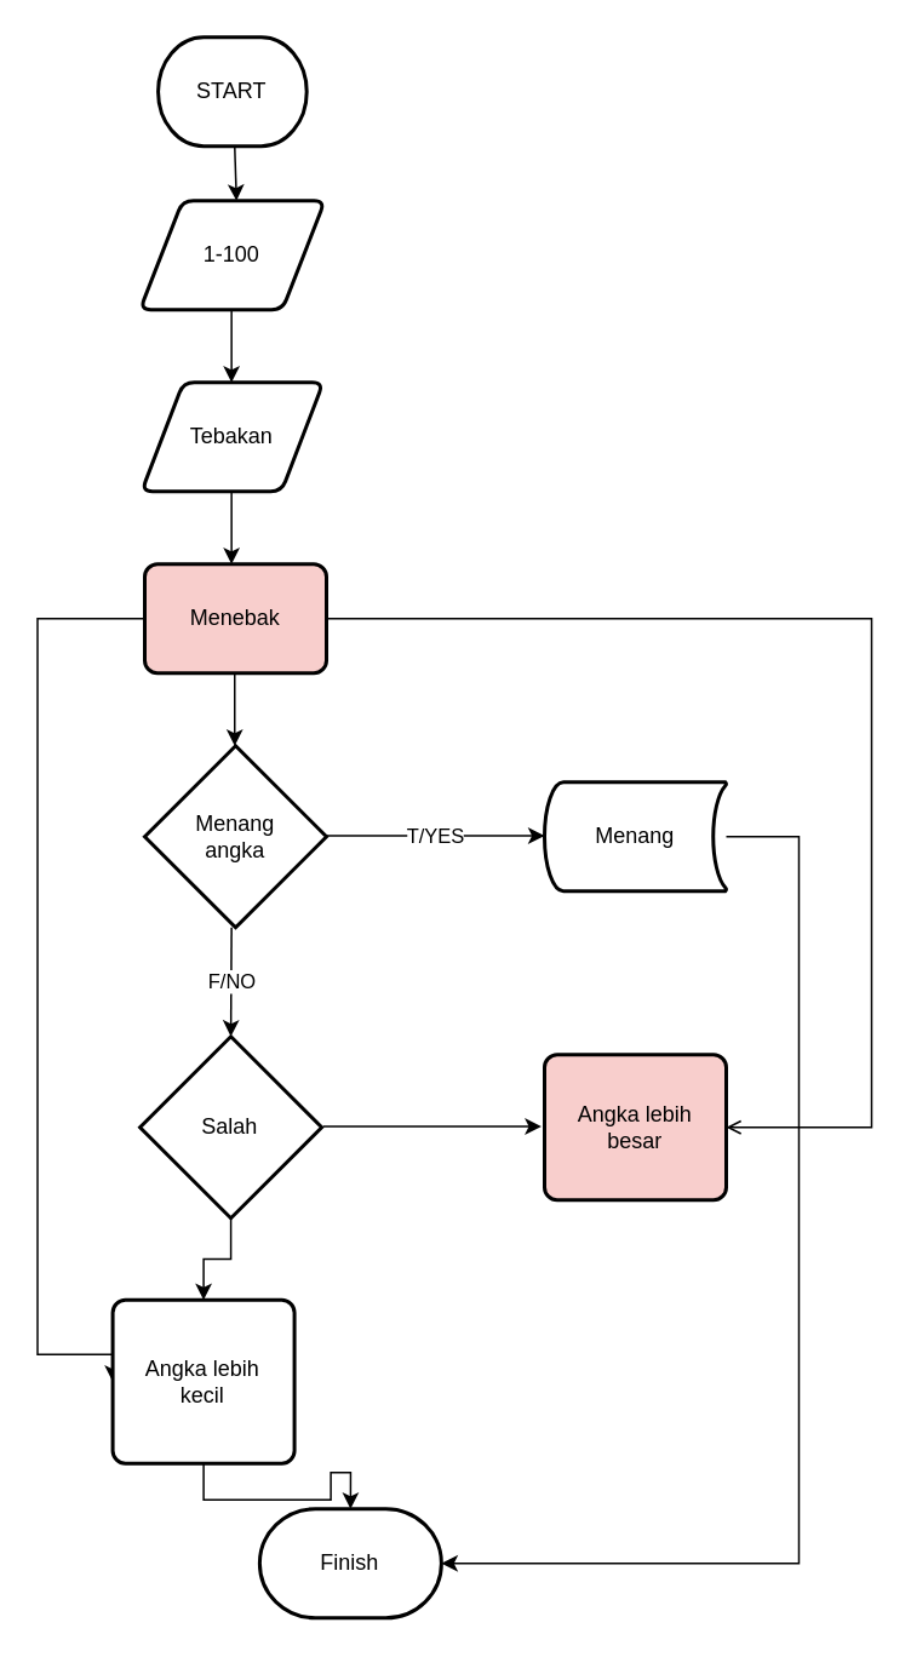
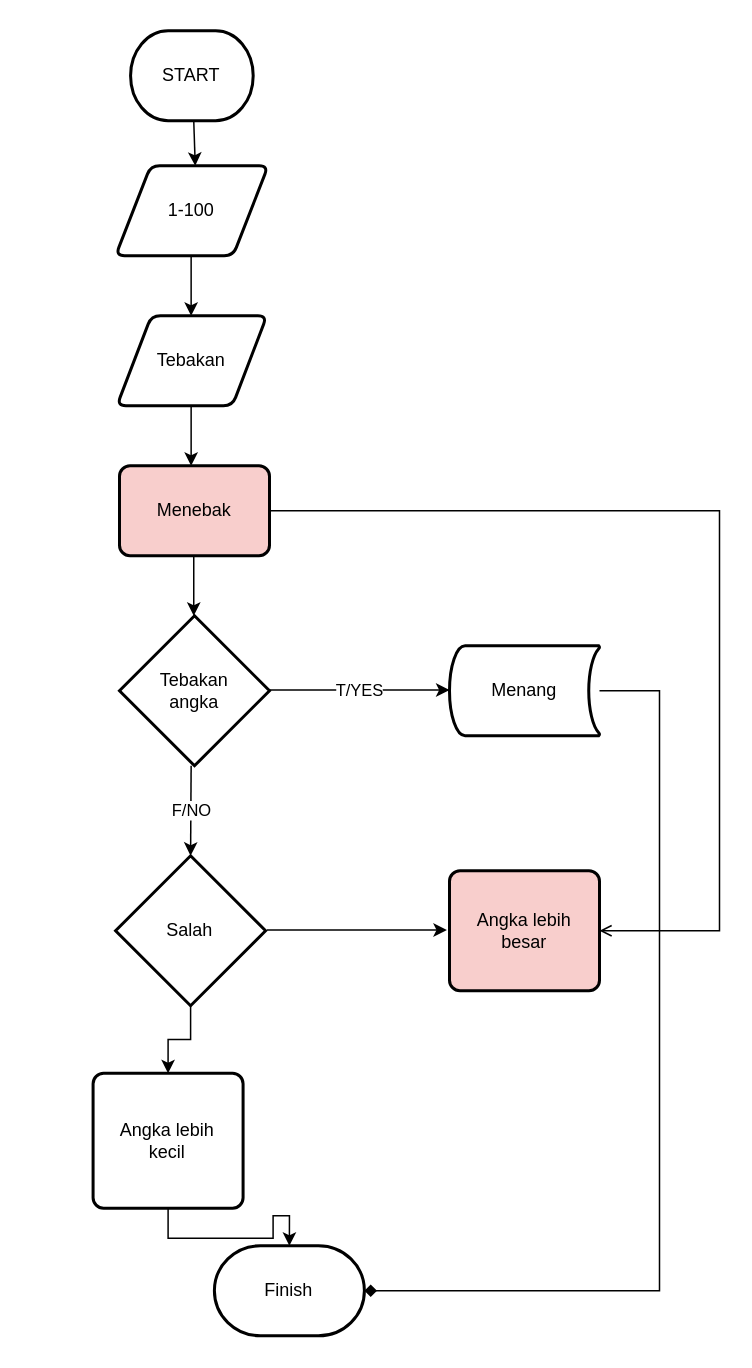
  <mxCell id="0" />
  <mxCell id="1" parent="0" />
  <mxCell id="2" value="" style="endArrow=classic;html=1;rounded=0;verticalAlign=bottom;targetPerimeterSpacing=0;endSize=6;shadow=0;" edge="1" parent="1"><mxGeometry width="50" height="50" relative="1" as="geometry"><mxPoint x="128.5" y="80" as="sourcePoint" /><mxPoint x="129.5" y="110" as="targetPoint" /></mxGeometry></mxCell>
  <mxCell id="3" value="START" style="strokeWidth=2;html=1;shape=mxgraph.flowchart.terminator;whiteSpace=wrap;" vertex="1" parent="1"><mxGeometry x="86.38" y="20" width="81.75" height="60" as="geometry" /></mxCell>
  <mxCell id="4" value="1-100" style="shape=parallelogram;html=1;strokeWidth=2;perimeter=parallelogramPerimeter;whiteSpace=wrap;rounded=1;arcSize=12;size=0.23;" vertex="1" parent="1"><mxGeometry x="76.39" y="110" width="101.74" height="60" as="geometry" /></mxCell>
  <mxCell id="5" value="Tebakan" style="shape=parallelogram;html=1;strokeWidth=2;perimeter=parallelogramPerimeter;whiteSpace=wrap;rounded=1;arcSize=12;size=0.23;" vertex="1" parent="1"><mxGeometry x="77.26" y="210" width="100" height="60" as="geometry" /></mxCell>
  <mxCell id="6" style="edgeStyle=orthogonalEdgeStyle;rounded=0;orthogonalLoop=1;jettySize=auto;html=1;entryX=1;entryY=0.5;entryDx=0;entryDy=0;endArrow=open;" edge="1" parent="1" source="8" target="20"><mxGeometry relative="1" as="geometry"><Array as="points"><mxPoint x="479" y="340" /><mxPoint x="479" y="620" /></Array></mxGeometry></mxCell>
- <mxCell id="7" style="edgeStyle=orthogonalEdgeStyle;rounded=0;orthogonalLoop=1;jettySize=auto;html=1;entryX=0;entryY=0.5;entryDx=0;entryDy=0;" edge="1" parent="1" source="8" target="21"><mxGeometry relative="1" as="geometry"><mxPoint x="19" y="750" as="targetPoint" /><Array as="points"><mxPoint x="20" y="340" /><mxPoint x="20" y="745" /></Array></mxGeometry></mxCell>
  <mxCell id="8" value="Menebak" style="rounded=1;whiteSpace=wrap;html=1;absoluteArcSize=1;arcSize=14;strokeWidth=2;fillColor=#f8cecc;" vertex="1" parent="1"><mxGeometry x="79" y="310" width="100" height="60" as="geometry" /></mxCell>
- <mxCell id="9" value="&lt;div&gt;Menang&lt;br&gt;angka&lt;br&gt;&lt;/div&gt;" style="strokeWidth=2;html=1;shape=mxgraph.flowchart.decision;whiteSpace=wrap;" vertex="1" parent="1"><mxGeometry x="79" y="410" width="100" height="100" as="geometry" /></mxCell>
+ <mxCell id="9" value="&lt;div&gt;Tebakan&lt;br&gt;angka&lt;br&gt;&lt;/div&gt;" style="strokeWidth=2;html=1;shape=mxgraph.flowchart.decision;whiteSpace=wrap;" vertex="1" parent="1"><mxGeometry x="79" y="410" width="100" height="100" as="geometry" /></mxCell>
  <mxCell id="10" value="" style="endArrow=classic;html=1;rounded=0;verticalAlign=bottom;spacingTop=0;labelBackgroundColor=#000000;" edge="1" parent="1"><mxGeometry width="50" height="50" relative="1" as="geometry"><mxPoint x="126.76" y="170" as="sourcePoint" /><mxPoint x="126.76" y="210" as="targetPoint" /></mxGeometry></mxCell>
  <mxCell id="11" value="" style="endArrow=classic;html=1;rounded=0;" edge="1" parent="1"><mxGeometry width="50" height="50" relative="1" as="geometry"><mxPoint x="126.76" y="270" as="sourcePoint" /><mxPoint x="126.76" y="310" as="targetPoint" /></mxGeometry></mxCell>
  <mxCell id="12" value="" style="endArrow=classic;html=1;rounded=0;" edge="1" parent="1"><mxGeometry width="50" height="50" relative="1" as="geometry"><mxPoint x="128.5" y="369.5" as="sourcePoint" /><mxPoint x="128.5" y="410" as="targetPoint" /></mxGeometry></mxCell>
- <mxCell id="13" style="edgeStyle=orthogonalEdgeStyle;rounded=0;orthogonalLoop=1;jettySize=auto;html=1;entryX=1;entryY=0.5;entryDx=0;entryDy=0;entryPerimeter=0;" edge="1" parent="1" source="14" target="22"><mxGeometry relative="1" as="geometry"><mxPoint x="439" y="860" as="targetPoint" /><Array as="points"><mxPoint x="439" y="460" /><mxPoint x="439" y="860" /></Array></mxGeometry></mxCell>
+ <mxCell id="13" style="edgeStyle=orthogonalEdgeStyle;rounded=0;orthogonalLoop=1;jettySize=auto;html=1;entryX=1;entryY=0.5;entryDx=0;entryDy=0;entryPerimeter=0;endArrow=diamond;" edge="1" parent="1" source="14" target="22"><mxGeometry relative="1" as="geometry"><mxPoint x="439" y="860" as="targetPoint" /><Array as="points"><mxPoint x="439" y="460" /><mxPoint x="439" y="860" /></Array></mxGeometry></mxCell>
  <mxCell id="14" value="Menang" style="strokeWidth=2;html=1;shape=mxgraph.flowchart.stored_data;whiteSpace=wrap;" vertex="1" parent="1"><mxGeometry x="299" y="430" width="100" height="60" as="geometry" /></mxCell>
  <mxCell id="15" value="T/YES" style="endArrow=classic;html=1;rounded=0;" edge="1" parent="1"><mxGeometry width="50" height="50" relative="1" as="geometry"><mxPoint x="179" y="459.5" as="sourcePoint" /><mxPoint x="299" y="459.5" as="targetPoint" /></mxGeometry></mxCell>
  <mxCell id="16" style="edgeStyle=orthogonalEdgeStyle;rounded=0;orthogonalLoop=1;jettySize=auto;html=1;entryX=0.5;entryY=0;entryDx=0;entryDy=0;" edge="1" parent="1" source="17" target="21"><mxGeometry relative="1" as="geometry" /></mxCell>
  <mxCell id="17" value="Salah" style="strokeWidth=2;html=1;shape=mxgraph.flowchart.decision;whiteSpace=wrap;" vertex="1" parent="1"><mxGeometry x="76.39" y="570" width="100" height="100" as="geometry" /></mxCell>
  <mxCell id="18" value="F/NO" style="endArrow=classic;html=1;rounded=0;entryX=0.5;entryY=0;entryDx=0;entryDy=0;entryPerimeter=0;" edge="1" parent="1" target="17"><mxGeometry width="50" height="50" relative="1" as="geometry"><mxPoint x="126.76" y="510" as="sourcePoint" /><mxPoint x="126.76" y="540" as="targetPoint" /></mxGeometry></mxCell>
  <mxCell id="19" value="" style="endArrow=classic;html=1;rounded=0;" edge="1" parent="1"><mxGeometry width="50" height="50" relative="1" as="geometry"><mxPoint x="177.26" y="619.5" as="sourcePoint" /><mxPoint x="297.26" y="619.5" as="targetPoint" /></mxGeometry></mxCell>
  <mxCell id="20" value="Angka lebih&lt;br&gt;besar" style="rounded=1;whiteSpace=wrap;html=1;absoluteArcSize=1;arcSize=14;strokeWidth=2;fillColor=#f8cecc;" vertex="1" parent="1"><mxGeometry x="299" y="580" width="100" height="80" as="geometry" /></mxCell>
  <mxCell id="21" value="Angka lebih&lt;br&gt;kecil" style="rounded=1;whiteSpace=wrap;html=1;absoluteArcSize=1;arcSize=14;strokeWidth=2;" vertex="1" parent="1"><mxGeometry x="61.39" y="715" width="100" height="90" as="geometry" /></mxCell>
  <mxCell id="22" value="Finish" style="strokeWidth=2;html=1;shape=mxgraph.flowchart.terminator;whiteSpace=wrap;" vertex="1" parent="1"><mxGeometry x="142.26" y="830" width="100" height="60" as="geometry" /></mxCell>
  <mxCell id="23" style="edgeStyle=orthogonalEdgeStyle;rounded=0;orthogonalLoop=1;jettySize=auto;html=1;entryX=0.5;entryY=0;entryDx=0;entryDy=0;entryPerimeter=0;" edge="1" parent="1" source="21" target="22"><mxGeometry relative="1" as="geometry" /></mxCell>
